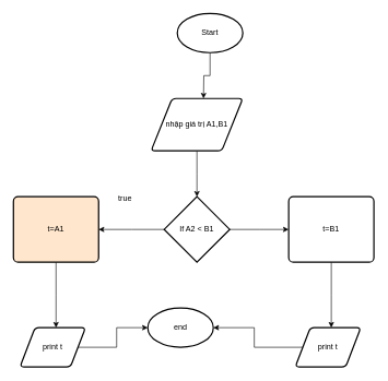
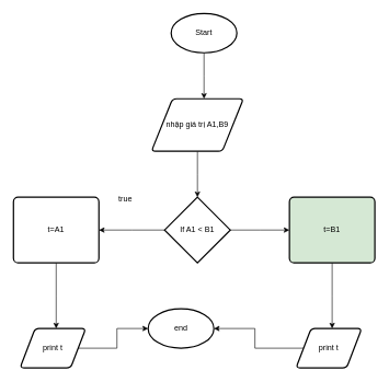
  <mxCell id="0" />
  <mxCell id="1" parent="0" />
  <mxCell id="2" style="edgeStyle=orthogonalEdgeStyle;rounded=0;orthogonalLoop=1;jettySize=auto;html=1;" edge="1" parent="1" source="3"><mxGeometry relative="1" as="geometry"><mxPoint x="310" y="150" as="targetPoint" /></mxGeometry></mxCell>
- <mxCell id="3" value="Start" style="strokeWidth=2;html=1;shape=mxgraph.flowchart.start_1;whiteSpace=wrap;" vertex="1" parent="1"><mxGeometry x="270" y="20" width="100" height="60" as="geometry" /></mxCell>
+ <mxCell id="3" value="Start" style="strokeWidth=2;html=1;shape=mxgraph.flowchart.start_1;whiteSpace=wrap;" vertex="1" parent="1"><mxGeometry x="260" y="20" width="100" height="60" as="geometry" /></mxCell>
  <mxCell id="4" style="edgeStyle=orthogonalEdgeStyle;rounded=0;orthogonalLoop=1;jettySize=auto;html=1;" edge="1" parent="1" source="5"><mxGeometry relative="1" as="geometry"><mxPoint x="300" y="300" as="targetPoint" /></mxGeometry></mxCell>
- <mxCell id="5" value="nhập giá trị A1,B1" style="shape=parallelogram;html=1;strokeWidth=2;perimeter=parallelogramPerimeter;whiteSpace=wrap;rounded=1;arcSize=12;size=0.23;" vertex="1" parent="1"><mxGeometry x="230" y="150" width="140" height="80" as="geometry" /></mxCell>
+ <mxCell id="5" value="nhập giá trị A1,B9" style="shape=parallelogram;html=1;strokeWidth=2;perimeter=parallelogramPerimeter;whiteSpace=wrap;rounded=1;arcSize=12;size=0.23;" vertex="1" parent="1"><mxGeometry x="230" y="150" width="140" height="80" as="geometry" /></mxCell>
  <mxCell id="6" style="edgeStyle=orthogonalEdgeStyle;rounded=0;orthogonalLoop=1;jettySize=auto;html=1;" edge="1" parent="1" source="8"><mxGeometry relative="1" as="geometry"><mxPoint x="150" y="350" as="targetPoint" /></mxGeometry></mxCell>
  <mxCell id="7" style="edgeStyle=orthogonalEdgeStyle;rounded=0;orthogonalLoop=1;jettySize=auto;html=1;" edge="1" parent="1" source="8"><mxGeometry relative="1" as="geometry"><mxPoint x="440" y="350" as="targetPoint" /></mxGeometry></mxCell>
- <mxCell id="8" value="If A2 &amp;lt; B1" style="strokeWidth=2;html=1;shape=mxgraph.flowchart.decision;whiteSpace=wrap;" vertex="1" parent="1"><mxGeometry x="250" y="300" width="100" height="100" as="geometry" /></mxCell>
+ <mxCell id="8" value="If A1 &amp;lt; B1" style="strokeWidth=2;html=1;shape=mxgraph.flowchart.decision;whiteSpace=wrap;" vertex="1" parent="1"><mxGeometry x="250" y="300" width="100" height="100" as="geometry" /></mxCell>
  <mxCell id="9" value="true" style="text;html=1;align=center;verticalAlign=middle;resizable=0;points=[];autosize=1;strokeColor=none;fillColor=none;" vertex="1" parent="1"><mxGeometry x="170" y="288" width="40" height="30" as="geometry" /></mxCell>
  <mxCell id="10" style="edgeStyle=orthogonalEdgeStyle;rounded=0;orthogonalLoop=1;jettySize=auto;html=1;" edge="1" parent="1" source="11"><mxGeometry relative="1" as="geometry"><mxPoint x="85" y="500" as="targetPoint" /></mxGeometry></mxCell>
- <mxCell id="11" value="t=A1" style="rounded=1;whiteSpace=wrap;html=1;absoluteArcSize=1;arcSize=14;strokeWidth=2;fillColor=#ffe6cc;" vertex="1" parent="1"><mxGeometry x="20" y="300" width="130" height="100" as="geometry" /></mxCell>
+ <mxCell id="11" value="t=A1" style="rounded=1;whiteSpace=wrap;html=1;absoluteArcSize=1;arcSize=14;strokeWidth=2;" vertex="1" parent="1"><mxGeometry x="20" y="300" width="130" height="100" as="geometry" /></mxCell>
  <mxCell id="12" style="edgeStyle=orthogonalEdgeStyle;rounded=0;orthogonalLoop=1;jettySize=auto;html=1;" edge="1" parent="1" source="13"><mxGeometry relative="1" as="geometry"><mxPoint x="505" y="500" as="targetPoint" /></mxGeometry></mxCell>
- <mxCell id="13" value="t=B1" style="rounded=1;whiteSpace=wrap;html=1;absoluteArcSize=1;arcSize=14;strokeWidth=2;" vertex="1" parent="1"><mxGeometry x="440" y="300" width="130" height="100" as="geometry" /></mxCell>
+ <mxCell id="13" value="t=B1" style="rounded=1;whiteSpace=wrap;html=1;absoluteArcSize=1;arcSize=14;strokeWidth=2;fillColor=#d5e8d4;" vertex="1" parent="1"><mxGeometry x="440" y="300" width="130" height="100" as="geometry" /></mxCell>
  <mxCell id="14" value="print t" style="shape=parallelogram;html=1;strokeWidth=2;perimeter=parallelogramPerimeter;whiteSpace=wrap;rounded=1;arcSize=12;size=0.23;" vertex="1" parent="1"><mxGeometry x="30" y="500" width="100" height="60" as="geometry" /></mxCell>
  <mxCell id="15" style="edgeStyle=orthogonalEdgeStyle;rounded=0;orthogonalLoop=1;jettySize=auto;html=1;entryX=1;entryY=0.5;entryDx=0;entryDy=0;entryPerimeter=0;" edge="1" parent="1" source="16" target="17"><mxGeometry relative="1" as="geometry"><mxPoint x="370" y="530" as="targetPoint" /></mxGeometry></mxCell>
  <mxCell id="16" value="print t" style="shape=parallelogram;html=1;strokeWidth=2;perimeter=parallelogramPerimeter;whiteSpace=wrap;rounded=1;arcSize=12;size=0.23;" vertex="1" parent="1"><mxGeometry x="450" y="500" width="100" height="60" as="geometry" /></mxCell>
  <mxCell id="17" value="end" style="strokeWidth=2;html=1;shape=mxgraph.flowchart.start_1;whiteSpace=wrap;" vertex="1" parent="1"><mxGeometry x="225" y="470" width="100" height="60" as="geometry" /></mxCell>
  <mxCell id="18" style="edgeStyle=orthogonalEdgeStyle;rounded=0;orthogonalLoop=1;jettySize=auto;html=1;entryX=0;entryY=0.5;entryDx=0;entryDy=0;entryPerimeter=0;" edge="1" parent="1" source="14" target="17"><mxGeometry relative="1" as="geometry" /></mxCell>
